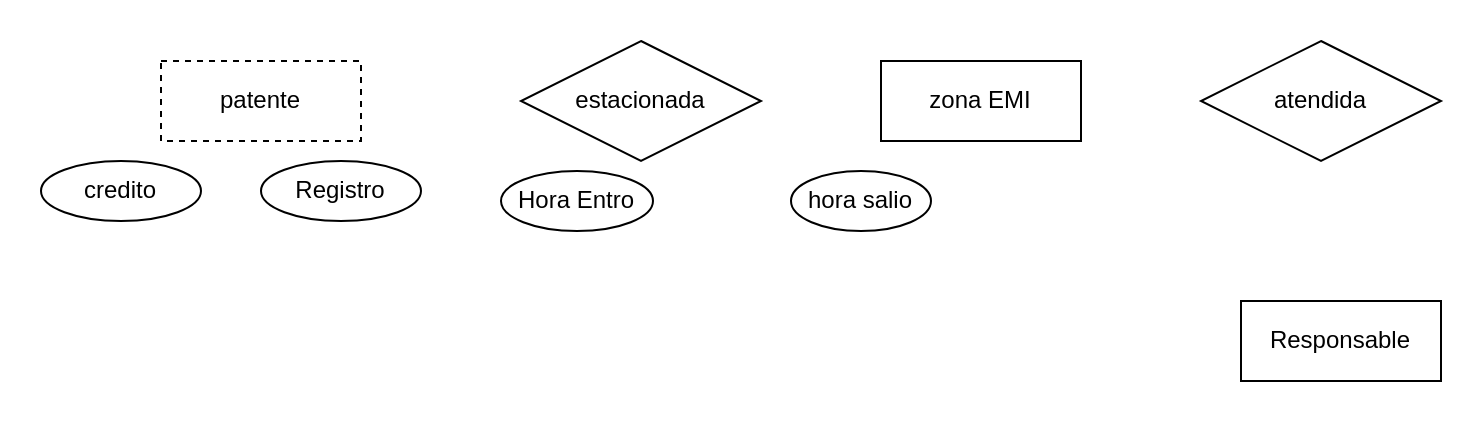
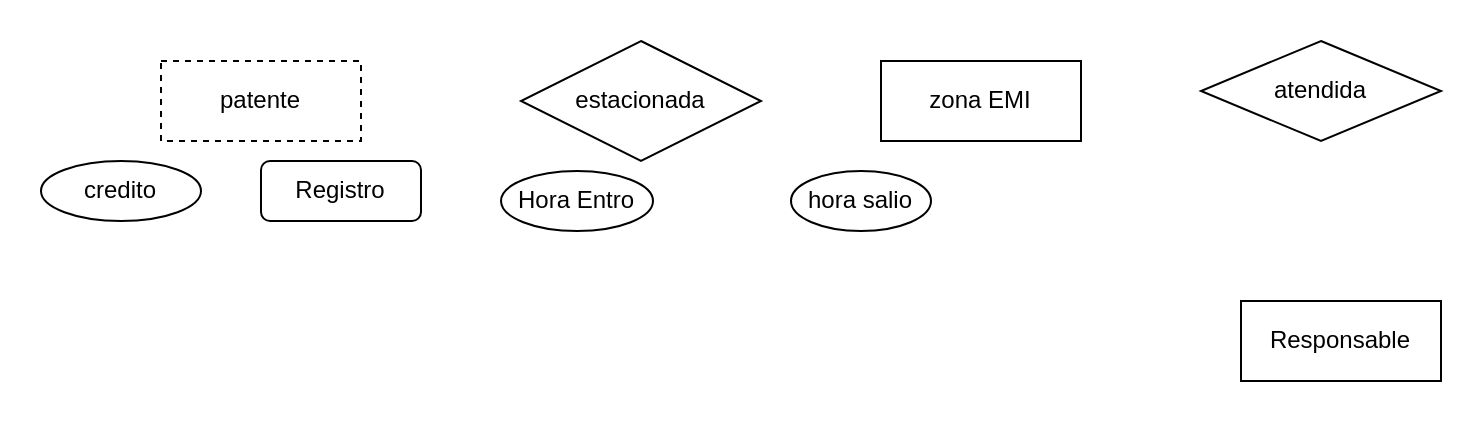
  <mxCell id="0" />
  <mxCell id="1" parent="0" />
  <mxCell id="2" value="patente" style="whiteSpace=wrap;html=1;align=center;dashed=1;" vertex="1" parent="1"><mxGeometry x="80" y="30" width="100" height="40" as="geometry" /></mxCell>
  <mxCell id="3" value="estacionada" style="shape=rhombus;perimeter=rhombusPerimeter;whiteSpace=wrap;html=1;align=center;" vertex="1" parent="1"><mxGeometry x="260" y="20" width="120" height="60" as="geometry" /></mxCell>
  <mxCell id="4" value="zona EMI" style="whiteSpace=wrap;html=1;align=center;" vertex="1" parent="1"><mxGeometry x="440" y="30" width="100" height="40" as="geometry" /></mxCell>
- <mxCell id="5" value="atendida" style="shape=rhombus;perimeter=rhombusPerimeter;whiteSpace=wrap;html=1;align=center;" vertex="1" parent="1"><mxGeometry x="600" y="20" width="120" height="60" as="geometry" /></mxCell>
+ <mxCell id="5" value="atendida" style="shape=rhombus;perimeter=rhombusPerimeter;whiteSpace=wrap;html=1;align=center;" vertex="1" parent="1"><mxGeometry x="600" y="20" width="120" height="50" as="geometry" /></mxCell>
  <mxCell id="6" value="Responsable" style="whiteSpace=wrap;html=1;align=center;" vertex="1" parent="1"><mxGeometry x="620" y="150" width="100" height="40" as="geometry" /></mxCell>
  <mxCell id="7" value="credito" style="ellipse;whiteSpace=wrap;html=1;align=center;" vertex="1" parent="1"><mxGeometry x="20" y="80" width="80" height="30" as="geometry" /></mxCell>
- <mxCell id="8" value="Registro" style="ellipse;whiteSpace=wrap;html=1;align=center;" vertex="1" parent="1"><mxGeometry x="130" y="80" width="80" height="30" as="geometry" /></mxCell>
+ <mxCell id="8" value="Registro" style="whiteSpace=wrap;html=1;align=center;rounded=1;" vertex="1" parent="1"><mxGeometry x="130" y="80" width="80" height="30" as="geometry" /></mxCell>
  <mxCell id="9" value="Hora Entro" style="ellipse;whiteSpace=wrap;html=1;align=center;" vertex="1" parent="1"><mxGeometry x="250" y="85" width="76" height="30" as="geometry" /></mxCell>
  <mxCell id="10" value="hora salio" style="ellipse;whiteSpace=wrap;html=1;align=center;" vertex="1" parent="1"><mxGeometry x="395" y="85" width="70" height="30" as="geometry" /></mxCell>
